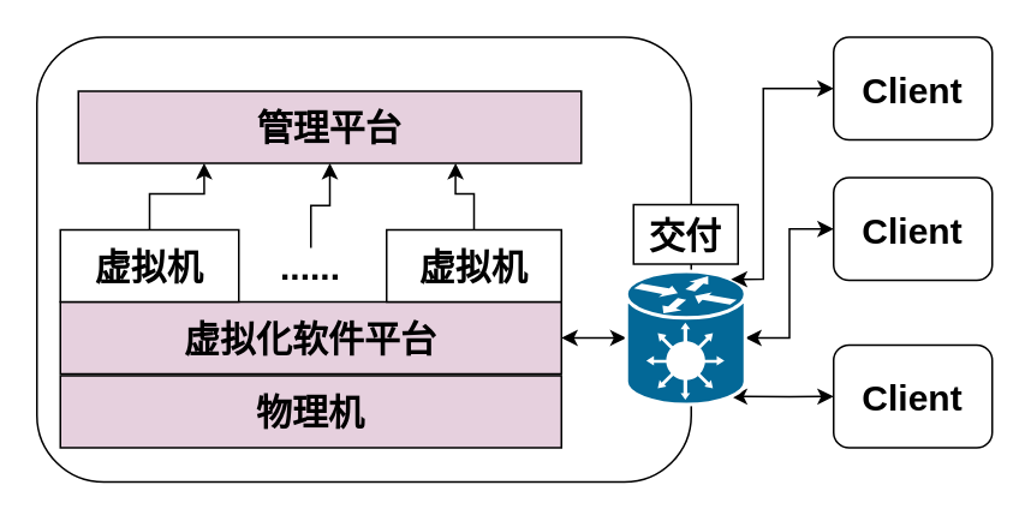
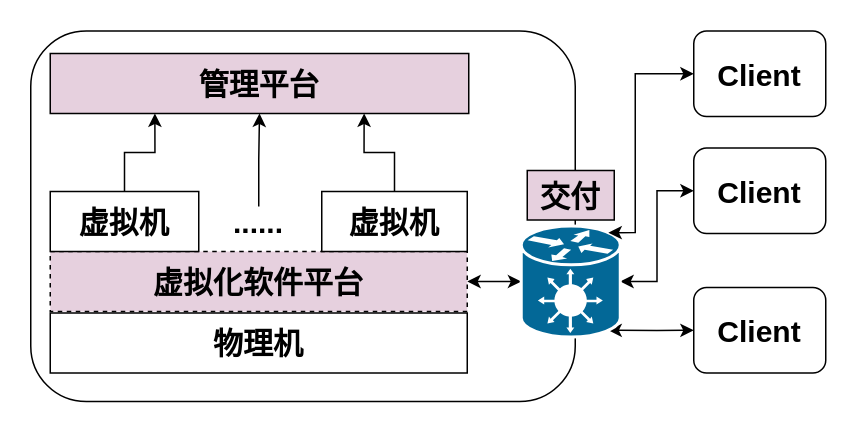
  <mxCell id="0" />
  <mxCell id="1" parent="0" />
  <mxCell id="2" value="" style="rounded=1;whiteSpace=wrap;html=1;fillColor=#FFFFFF;" vertex="1" parent="1"><mxGeometry x="20" y="20" width="363" height="247" as="geometry" /></mxCell>
- <mxCell id="3" value="&lt;font style=&quot;font-size: 20px&quot;&gt;&lt;b&gt;物理机&lt;/b&gt;&lt;/font&gt;" style="rounded=0;whiteSpace=wrap;html=1;fillColor=#e6d0de;" vertex="1" parent="1"><mxGeometry x="33" y="208" width="278" height="40" as="geometry" /></mxCell>
+ <mxCell id="3" value="&lt;font style=&quot;font-size: 20px&quot;&gt;&lt;b&gt;物理机&lt;/b&gt;&lt;/font&gt;" style="rounded=0;whiteSpace=wrap;html=1;fillColor=#FFFFFF;" vertex="1" parent="1"><mxGeometry x="33" y="208" width="278" height="40" as="geometry" /></mxCell>
  <mxCell id="4" style="edgeStyle=orthogonalEdgeStyle;rounded=0;orthogonalLoop=1;jettySize=auto;html=1;startArrow=classic;startFill=1;entryX=0;entryY=0.5;entryDx=0;entryDy=0;entryPerimeter=0;" edge="1" parent="1" source="5" target="15"><mxGeometry relative="1" as="geometry"><mxPoint x="375" y="187" as="targetPoint" /></mxGeometry></mxCell>
- <mxCell id="5" value="&lt;font style=&quot;font-size: 20px&quot;&gt;&lt;b&gt;虚拟化软件平台&lt;/b&gt;&lt;/font&gt;" style="rounded=0;whiteSpace=wrap;html=1;fillColor=#E6D0DE;" vertex="1" parent="1"><mxGeometry x="33" y="167" width="278" height="40" as="geometry" /></mxCell>
+ <mxCell id="5" value="&lt;font style=&quot;font-size: 20px&quot;&gt;&lt;b&gt;虚拟化软件平台&lt;/b&gt;&lt;/font&gt;" style="rounded=0;whiteSpace=wrap;html=1;fillColor=#E6D0DE;dashed=1;" vertex="1" parent="1"><mxGeometry x="33" y="167" width="278" height="40" as="geometry" /></mxCell>
  <mxCell id="6" style="edgeStyle=orthogonalEdgeStyle;rounded=0;orthogonalLoop=1;jettySize=auto;html=1;exitX=0.5;exitY=0;exitDx=0;exitDy=0;entryX=0.25;entryY=1;entryDx=0;entryDy=0;" edge="1" parent="1" source="7" target="8"><mxGeometry relative="1" as="geometry" /></mxCell>
  <mxCell id="7" value="&lt;font style=&quot;font-size: 20px&quot;&gt;&lt;b&gt;虚拟机&lt;/b&gt;&lt;/font&gt;" style="rounded=0;whiteSpace=wrap;html=1;fillColor=#FFFFFF;" vertex="1" parent="1"><mxGeometry x="33" y="127" width="99" height="40" as="geometry" /></mxCell>
- <mxCell id="8" value="&lt;font style=&quot;font-size: 20px&quot;&gt;&lt;b&gt;管理平台&lt;/b&gt;&lt;/font&gt;" style="rounded=0;whiteSpace=wrap;html=1;fillColor=#E6D0DE;" vertex="1" parent="1"><mxGeometry x="43" y="50" width="279" height="40" as="geometry" /></mxCell>
+ <mxCell id="8" value="&lt;font style=&quot;font-size: 20px&quot;&gt;&lt;b&gt;管理平台&lt;/b&gt;&lt;/font&gt;" style="rounded=0;whiteSpace=wrap;html=1;fillColor=#E6D0DE;" vertex="1" parent="1"><mxGeometry x="33" y="35" width="279" height="40" as="geometry" /></mxCell>
  <mxCell id="9" style="edgeStyle=orthogonalEdgeStyle;rounded=0;orthogonalLoop=1;jettySize=auto;html=1;entryX=0.75;entryY=1;entryDx=0;entryDy=0;" edge="1" parent="1" source="10" target="8"><mxGeometry relative="1" as="geometry" /></mxCell>
  <mxCell id="10" value="&lt;font style=&quot;font-size: 20px&quot;&gt;&lt;b&gt;虚拟机&lt;/b&gt;&lt;/font&gt;" style="rounded=0;whiteSpace=wrap;html=1;fillColor=#FFFFFF;" vertex="1" parent="1"><mxGeometry x="214" y="127" width="97" height="40" as="geometry" /></mxCell>
  <mxCell id="11" style="edgeStyle=orthogonalEdgeStyle;rounded=0;orthogonalLoop=1;jettySize=auto;html=1;" edge="1" parent="1" source="12" target="8"><mxGeometry relative="1" as="geometry" /></mxCell>
  <mxCell id="12" value="&lt;font style=&quot;font-size: 20px&quot;&gt;&lt;b&gt;......&lt;/b&gt;&lt;/font&gt;" style="text;html=1;strokeColor=none;fillColor=none;align=center;verticalAlign=middle;whiteSpace=wrap;rounded=0;" vertex="1" parent="1"><mxGeometry x="152" y="137" width="40" height="20" as="geometry" /></mxCell>
  <mxCell id="13" style="edgeStyle=orthogonalEdgeStyle;rounded=0;orthogonalLoop=1;jettySize=auto;html=1;startArrow=classic;startFill=1;exitX=1;exitY=0.5;exitDx=0;exitDy=0;exitPerimeter=0;" edge="1" parent="1" source="15" target="18"><mxGeometry relative="1" as="geometry" /></mxCell>
  <mxCell id="14" style="edgeStyle=orthogonalEdgeStyle;rounded=0;orthogonalLoop=1;jettySize=auto;html=1;exitX=0.88;exitY=0.94;exitDx=0;exitDy=0;exitPerimeter=0;entryX=0;entryY=0.5;entryDx=0;entryDy=0;startArrow=classic;startFill=1;" edge="1" parent="1" source="15" target="19"><mxGeometry relative="1" as="geometry" /></mxCell>
  <mxCell id="15" value="" style="shape=mxgraph.cisco.hubs_and_gateways.generic_gateway;html=1;pointerEvents=1;dashed=0;fillColor=#036897;strokeColor=#ffffff;strokeWidth=2;verticalLabelPosition=bottom;verticalAlign=top;align=center;outlineConnect=0;" vertex="1" parent="1"><mxGeometry x="347" y="150" width="66" height="74" as="geometry" /></mxCell>
  <mxCell id="16" style="edgeStyle=orthogonalEdgeStyle;rounded=0;orthogonalLoop=1;jettySize=auto;html=1;entryX=0.88;entryY=0.06;entryDx=0;entryDy=0;entryPerimeter=0;startArrow=classic;startFill=1;" edge="1" parent="1" source="17" target="15"><mxGeometry relative="1" as="geometry"><Array as="points"><mxPoint x="423" y="49" /><mxPoint x="423" y="154" /></Array></mxGeometry></mxCell>
  <mxCell id="17" value="&lt;font style=&quot;font-size: 20px&quot;&gt;&lt;b&gt;Client&lt;/b&gt;&lt;/font&gt;" style="rounded=1;whiteSpace=wrap;html=1;fillColor=#FFFFFF;" vertex="1" parent="1"><mxGeometry x="462" y="20" width="88" height="57" as="geometry" /></mxCell>
  <mxCell id="18" value="&lt;font style=&quot;font-size: 20px&quot;&gt;&lt;b&gt;Client&lt;/b&gt;&lt;/font&gt;" style="rounded=1;whiteSpace=wrap;html=1;fillColor=#FFFFFF;" vertex="1" parent="1"><mxGeometry x="462" y="98" width="88" height="57" as="geometry" /></mxCell>
  <mxCell id="19" value="&lt;font style=&quot;font-size: 20px&quot;&gt;&lt;b&gt;Client&lt;/b&gt;&lt;/font&gt;" style="rounded=1;whiteSpace=wrap;html=1;fillColor=#FFFFFF;" vertex="1" parent="1"><mxGeometry x="462" y="191" width="88" height="57" as="geometry" /></mxCell>
- <mxCell id="20" value="&lt;span style=&quot;font-size: 20px&quot;&gt;&lt;b&gt;交付&lt;/b&gt;&lt;/span&gt;" style="rounded=0;whiteSpace=wrap;html=1;fillColor=#ffffff;" vertex="1" parent="1"><mxGeometry x="351" y="113" width="58" height="33" as="geometry" /></mxCell>
+ <mxCell id="20" value="&lt;span style=&quot;font-size: 20px&quot;&gt;&lt;b&gt;交付&lt;/b&gt;&lt;/span&gt;" style="rounded=0;whiteSpace=wrap;html=1;fillColor=#E6D0DE;" vertex="1" parent="1"><mxGeometry x="351" y="113" width="58" height="33" as="geometry" /></mxCell>
